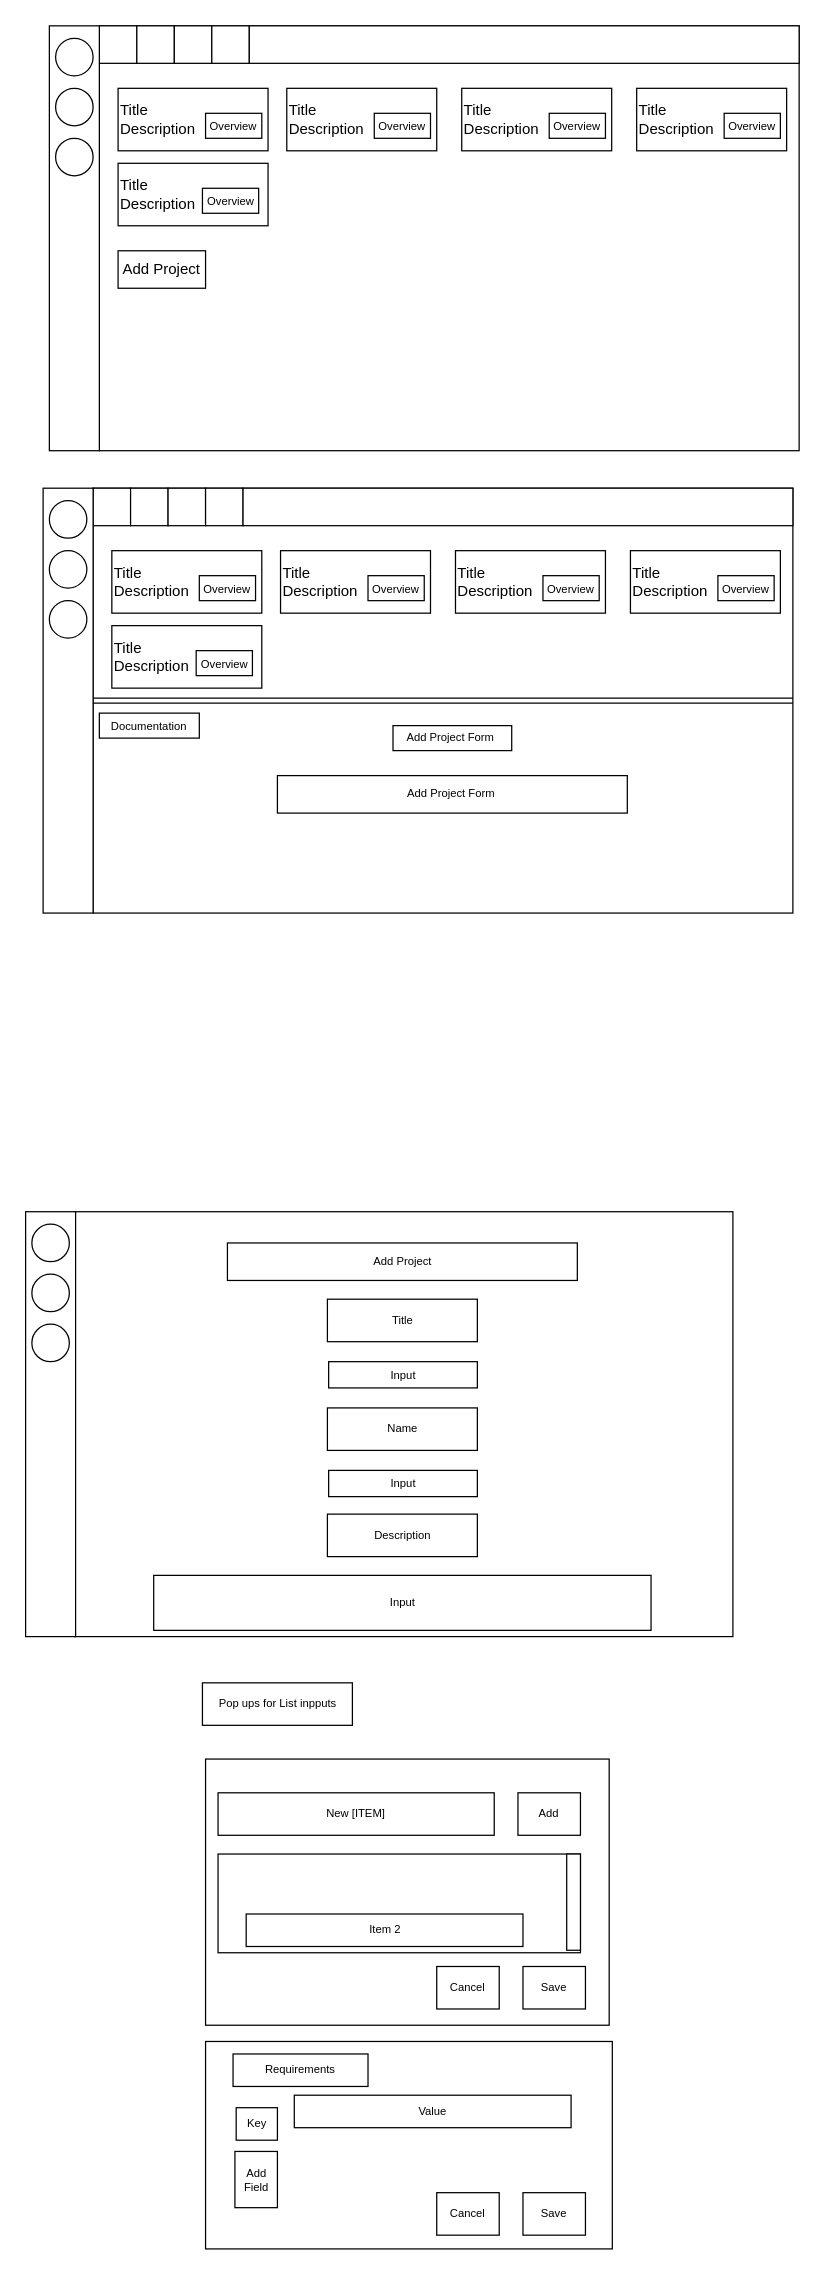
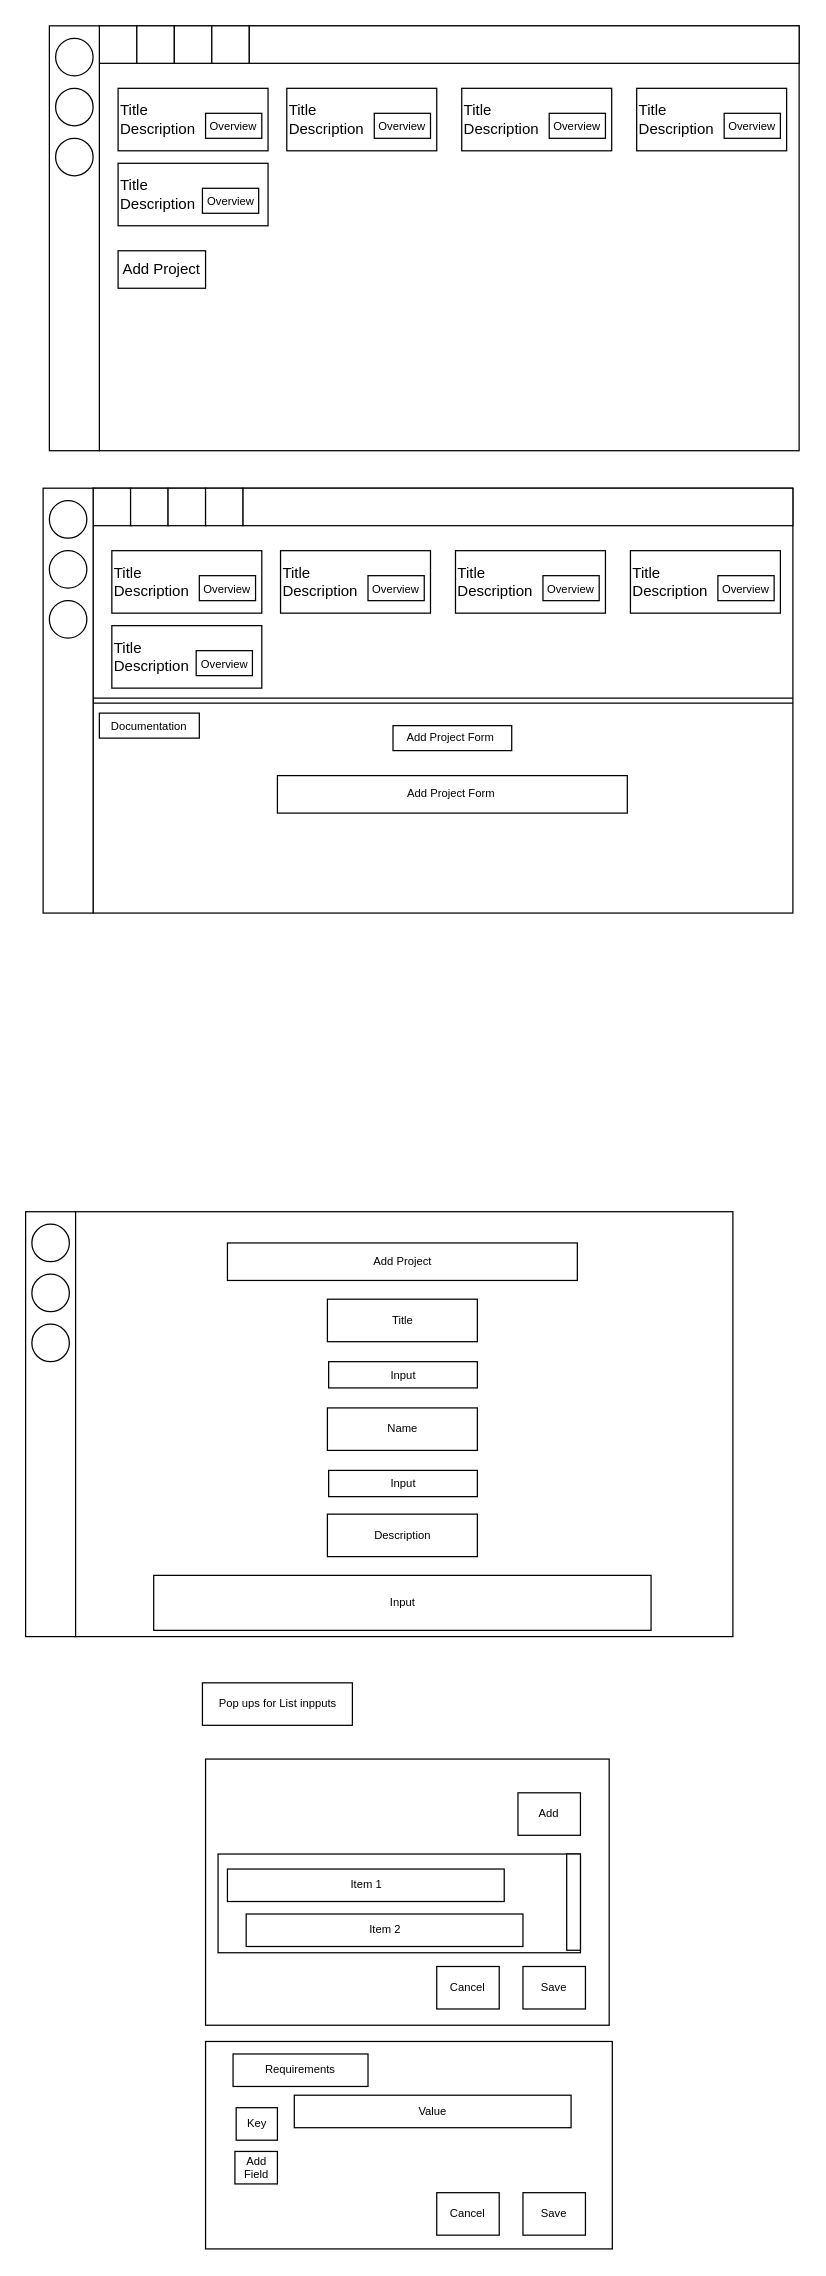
  <mxCell id="0" />
  <mxCell id="1" parent="0" />
  <mxCell id="2" value="" style="whiteSpace=wrap;html=1;" parent="1" vertex="1"><mxGeometry x="79" y="20" width="560" height="340" as="geometry" /></mxCell>
  <mxCell id="3" value="" style="whiteSpace=wrap;html=1;" parent="1" vertex="1"><mxGeometry x="79" y="20" width="30" height="30" as="geometry" /></mxCell>
  <mxCell id="4" value="" style="whiteSpace=wrap;html=1;" parent="1" vertex="1"><mxGeometry x="109" y="20" width="30" height="30" as="geometry" /></mxCell>
  <mxCell id="5" value="" style="whiteSpace=wrap;html=1;" parent="1" vertex="1"><mxGeometry x="139" y="20" width="30" height="30" as="geometry" /></mxCell>
  <mxCell id="6" value="" style="whiteSpace=wrap;html=1;" parent="1" vertex="1"><mxGeometry x="169" y="20" width="30" height="30" as="geometry" /></mxCell>
  <mxCell id="7" value="" style="whiteSpace=wrap;html=1;" parent="1" vertex="1"><mxGeometry x="39" y="20" width="40" height="340" as="geometry" /></mxCell>
  <mxCell id="8" value="" style="ellipse;whiteSpace=wrap;html=1;" parent="1" vertex="1"><mxGeometry x="44" y="110" width="30" height="30" as="geometry" /></mxCell>
  <mxCell id="9" value="" style="ellipse;whiteSpace=wrap;html=1;" parent="1" vertex="1"><mxGeometry x="44" y="70" width="30" height="30" as="geometry" /></mxCell>
  <mxCell id="10" value="" style="ellipse;whiteSpace=wrap;html=1;" parent="1" vertex="1"><mxGeometry x="44" y="30" width="30" height="30" as="geometry" /></mxCell>
  <mxCell id="11" value="" style="whiteSpace=wrap;html=1;" parent="1" vertex="1"><mxGeometry x="199" y="20" width="440" height="30" as="geometry" /></mxCell>
  <mxCell id="12" value="Title&lt;br&gt;Description" style="whiteSpace=wrap;html=1;align=left;" parent="1" vertex="1"><mxGeometry x="94" y="70" width="120" height="50" as="geometry" /></mxCell>
  <mxCell id="13" value="Title&lt;br&gt;&lt;div style=&quot;&quot;&gt;&lt;span style=&quot;background-color: initial;&quot;&gt;Description&lt;/span&gt;&lt;/div&gt;" style="whiteSpace=wrap;html=1;align=left;" parent="1" vertex="1"><mxGeometry x="229" y="70" width="120" height="50" as="geometry" /></mxCell>
  <mxCell id="14" value="Title&lt;br&gt;Description" style="whiteSpace=wrap;html=1;align=left;" parent="1" vertex="1"><mxGeometry x="369" y="70" width="120" height="50" as="geometry" /></mxCell>
  <mxCell id="15" value="Title&lt;br&gt;Description" style="whiteSpace=wrap;html=1;align=left;" parent="1" vertex="1"><mxGeometry x="94" y="130" width="120" height="50" as="geometry" /></mxCell>
  <mxCell id="16" value="Title&lt;br&gt;Description" style="whiteSpace=wrap;html=1;align=left;" parent="1" vertex="1"><mxGeometry x="509" y="70" width="120" height="50" as="geometry" /></mxCell>
  <mxCell id="17" value="Add Project" style="whiteSpace=wrap;html=1;" parent="1" vertex="1"><mxGeometry x="94" y="200" width="70" height="30" as="geometry" /></mxCell>
  <mxCell id="18" value="&lt;font style=&quot;font-size: 9px;&quot;&gt;Overview&lt;/font&gt;" style="whiteSpace=wrap;html=1;" parent="1" vertex="1"><mxGeometry x="164" y="90" width="45" height="20" as="geometry" /></mxCell>
  <mxCell id="19" value="&lt;font style=&quot;font-size: 9px;&quot;&gt;Overview&lt;/font&gt;" style="whiteSpace=wrap;html=1;" parent="1" vertex="1"><mxGeometry x="299" y="90" width="45" height="20" as="geometry" /></mxCell>
  <mxCell id="20" value="&lt;font style=&quot;font-size: 9px;&quot;&gt;Overview&lt;/font&gt;" style="whiteSpace=wrap;html=1;" parent="1" vertex="1"><mxGeometry x="439" y="90" width="45" height="20" as="geometry" /></mxCell>
  <mxCell id="21" value="&lt;font style=&quot;font-size: 9px;&quot;&gt;Overview&lt;/font&gt;" style="whiteSpace=wrap;html=1;" parent="1" vertex="1"><mxGeometry x="579" y="90" width="45" height="20" as="geometry" /></mxCell>
  <mxCell id="22" value="&lt;font style=&quot;font-size: 9px;&quot;&gt;Overview&lt;/font&gt;" style="whiteSpace=wrap;html=1;" parent="1" vertex="1"><mxGeometry x="161.5" y="150" width="45" height="20" as="geometry" /></mxCell>
  <mxCell id="23" value="" style="whiteSpace=wrap;html=1;" parent="1" vertex="1"><mxGeometry x="74" y="390" width="560" height="340" as="geometry" /></mxCell>
  <mxCell id="24" value="" style="whiteSpace=wrap;html=1;" parent="1" vertex="1"><mxGeometry x="74" y="390" width="30" height="30" as="geometry" /></mxCell>
  <mxCell id="25" value="" style="whiteSpace=wrap;html=1;" parent="1" vertex="1"><mxGeometry x="104" y="390" width="30" height="30" as="geometry" /></mxCell>
  <mxCell id="26" value="" style="whiteSpace=wrap;html=1;" parent="1" vertex="1"><mxGeometry x="134" y="390" width="30" height="30" as="geometry" /></mxCell>
  <mxCell id="27" value="" style="whiteSpace=wrap;html=1;" parent="1" vertex="1"><mxGeometry x="164" y="390" width="30" height="30" as="geometry" /></mxCell>
  <mxCell id="28" value="" style="whiteSpace=wrap;html=1;" parent="1" vertex="1"><mxGeometry x="194" y="390" width="440" height="30" as="geometry" /></mxCell>
  <mxCell id="29" value="Title&lt;br&gt;Description" style="whiteSpace=wrap;html=1;align=left;" parent="1" vertex="1"><mxGeometry x="89" y="440" width="120" height="50" as="geometry" /></mxCell>
  <mxCell id="30" value="Title&lt;br&gt;&lt;div style=&quot;&quot;&gt;&lt;span style=&quot;background-color: initial;&quot;&gt;Description&lt;/span&gt;&lt;/div&gt;" style="whiteSpace=wrap;html=1;align=left;" parent="1" vertex="1"><mxGeometry x="224" y="440" width="120" height="50" as="geometry" /></mxCell>
  <mxCell id="31" value="Title&lt;br&gt;Description" style="whiteSpace=wrap;html=1;align=left;" parent="1" vertex="1"><mxGeometry x="364" y="440" width="120" height="50" as="geometry" /></mxCell>
  <mxCell id="32" value="Title&lt;br&gt;Description" style="whiteSpace=wrap;html=1;align=left;" parent="1" vertex="1"><mxGeometry x="89" y="500" width="120" height="50" as="geometry" /></mxCell>
  <mxCell id="33" value="Title&lt;br&gt;Description" style="whiteSpace=wrap;html=1;align=left;" parent="1" vertex="1"><mxGeometry x="504" y="440" width="120" height="50" as="geometry" /></mxCell>
  <mxCell id="34" value="&lt;font style=&quot;font-size: 9px;&quot;&gt;Overview&lt;/font&gt;" style="whiteSpace=wrap;html=1;" parent="1" vertex="1"><mxGeometry x="159" y="460" width="45" height="20" as="geometry" /></mxCell>
  <mxCell id="35" value="&lt;font style=&quot;font-size: 9px;&quot;&gt;Overview&lt;/font&gt;" style="whiteSpace=wrap;html=1;" parent="1" vertex="1"><mxGeometry x="294" y="460" width="45" height="20" as="geometry" /></mxCell>
  <mxCell id="36" value="&lt;font style=&quot;font-size: 9px;&quot;&gt;Overview&lt;/font&gt;" style="whiteSpace=wrap;html=1;" parent="1" vertex="1"><mxGeometry x="434" y="460" width="45" height="20" as="geometry" /></mxCell>
  <mxCell id="37" value="&lt;font style=&quot;font-size: 9px;&quot;&gt;Overview&lt;/font&gt;" style="whiteSpace=wrap;html=1;" parent="1" vertex="1"><mxGeometry x="574" y="460" width="45" height="20" as="geometry" /></mxCell>
  <mxCell id="38" value="&lt;font style=&quot;font-size: 9px;&quot;&gt;Overview&lt;/font&gt;" style="whiteSpace=wrap;html=1;" parent="1" vertex="1"><mxGeometry x="156.5" y="520" width="45" height="20" as="geometry" /></mxCell>
  <mxCell id="39" value="" style="whiteSpace=wrap;html=1;" parent="1" vertex="1"><mxGeometry x="34" y="390" width="40" height="340" as="geometry" /></mxCell>
  <mxCell id="40" value="" style="ellipse;whiteSpace=wrap;html=1;" parent="1" vertex="1"><mxGeometry x="39" y="480" width="30" height="30" as="geometry" /></mxCell>
  <mxCell id="41" value="" style="ellipse;whiteSpace=wrap;html=1;" parent="1" vertex="1"><mxGeometry x="39" y="440" width="30" height="30" as="geometry" /></mxCell>
  <mxCell id="42" value="" style="ellipse;whiteSpace=wrap;html=1;" parent="1" vertex="1"><mxGeometry x="39" y="400" width="30" height="30" as="geometry" /></mxCell>
  <mxCell id="43" style="edgeStyle=none;shape=link;html=1;exitX=0;exitY=0.5;exitDx=0;exitDy=0;entryX=1;entryY=0.5;entryDx=0;entryDy=0;fontSize=9;" parent="1" source="23" target="23" edge="1"><mxGeometry relative="1" as="geometry" /></mxCell>
  <mxCell id="44" value="Add Project Form&amp;nbsp;" style="whiteSpace=wrap;html=1;fontSize=9;" parent="1" vertex="1"><mxGeometry x="314" y="580" width="95" height="20" as="geometry" /></mxCell>
  <mxCell id="45" value="Add Project Form&amp;nbsp;" style="whiteSpace=wrap;html=1;fontSize=9;" parent="1" vertex="1"><mxGeometry x="221.5" y="620" width="280" height="30" as="geometry" /></mxCell>
  <mxCell id="46" value="&lt;font style=&quot;font-size: 9px;&quot;&gt;Documentation&lt;/font&gt;" style="whiteSpace=wrap;html=1;" parent="1" vertex="1"><mxGeometry x="79" y="570" width="80" height="20" as="geometry" /></mxCell>
  <mxCell id="47" value="" style="whiteSpace=wrap;html=1;" parent="1" vertex="1"><mxGeometry x="59" y="969" width="527" height="340" as="geometry" /></mxCell>
  <mxCell id="48" value="" style="whiteSpace=wrap;html=1;" parent="1" vertex="1"><mxGeometry x="20" y="969" width="40" height="340" as="geometry" /></mxCell>
  <mxCell id="49" value="" style="ellipse;whiteSpace=wrap;html=1;" parent="1" vertex="1"><mxGeometry x="25" y="1059" width="30" height="30" as="geometry" /></mxCell>
  <mxCell id="50" value="" style="ellipse;whiteSpace=wrap;html=1;" parent="1" vertex="1"><mxGeometry x="25" y="1019" width="30" height="30" as="geometry" /></mxCell>
  <mxCell id="51" value="" style="ellipse;whiteSpace=wrap;html=1;" parent="1" vertex="1"><mxGeometry x="25" y="979" width="30" height="30" as="geometry" /></mxCell>
  <mxCell id="52" value="Add Project" style="whiteSpace=wrap;html=1;fontSize=9;" parent="1" vertex="1"><mxGeometry x="181.5" y="994" width="280" height="30" as="geometry" /></mxCell>
  <mxCell id="53" value="Input" style="whiteSpace=wrap;html=1;fontSize=9;" parent="1" vertex="1"><mxGeometry x="262.5" y="1089" width="119" height="21" as="geometry" /></mxCell>
  <mxCell id="54" value="Title" style="whiteSpace=wrap;html=1;fontSize=9;" parent="1" vertex="1"><mxGeometry x="261.5" y="1039" width="120" height="34" as="geometry" /></mxCell>
  <mxCell id="55" value="Input" style="whiteSpace=wrap;html=1;fontSize=9;" parent="1" vertex="1"><mxGeometry x="122.5" y="1260" width="398" height="44" as="geometry" /></mxCell>
  <mxCell id="56" value="Input" style="whiteSpace=wrap;html=1;fontSize=9;" parent="1" vertex="1"><mxGeometry x="262.5" y="1176" width="119" height="21" as="geometry" /></mxCell>
  <mxCell id="57" value="Name" style="whiteSpace=wrap;html=1;fontSize=9;" parent="1" vertex="1"><mxGeometry x="261.5" y="1126" width="120" height="34" as="geometry" /></mxCell>
  <mxCell id="58" value="Description" style="whiteSpace=wrap;html=1;fontSize=9;" parent="1" vertex="1"><mxGeometry x="261.5" y="1211" width="120" height="34" as="geometry" /></mxCell>
  <mxCell id="59" value="" style="whiteSpace=wrap;html=1;fontSize=9;" parent="1" vertex="1"><mxGeometry x="164" y="1407" width="323" height="213" as="geometry" /></mxCell>
  <mxCell id="60" value="Pop ups for List inpputs" style="whiteSpace=wrap;html=1;fontSize=9;" parent="1" vertex="1"><mxGeometry x="161.5" y="1346" width="120" height="34" as="geometry" /></mxCell>
- <mxCell id="61" value="New [ITEM]" style="whiteSpace=wrap;html=1;fontSize=9;" parent="1" vertex="1"><mxGeometry x="174" y="1434" width="221" height="34" as="geometry" /></mxCell>
  <mxCell id="62" value="" style="whiteSpace=wrap;html=1;fontSize=9;" parent="1" vertex="1"><mxGeometry x="174" y="1483" width="290" height="79" as="geometry" /></mxCell>
  <mxCell id="63" value="Add" style="whiteSpace=wrap;html=1;fontSize=9;" parent="1" vertex="1"><mxGeometry x="414" y="1434" width="50" height="34" as="geometry" /></mxCell>
+ <mxCell id="64" value="Item 1" style="whiteSpace=wrap;html=1;fontSize=9;" parent="1" vertex="1"><mxGeometry x="181.5" y="1495" width="221.5" height="26" as="geometry" /></mxCell>
  <mxCell id="65" value="Item 2" style="whiteSpace=wrap;html=1;fontSize=9;" parent="1" vertex="1"><mxGeometry x="196.5" y="1531" width="221.5" height="26" as="geometry" /></mxCell>
  <mxCell id="66" value="" style="whiteSpace=wrap;html=1;fontSize=9;" parent="1" vertex="1"><mxGeometry x="453" y="1483" width="11" height="77" as="geometry" /></mxCell>
  <mxCell id="67" value="" style="whiteSpace=wrap;html=1;fontSize=9;" parent="1" vertex="1"><mxGeometry x="164" y="1633" width="325.5" height="166" as="geometry" /></mxCell>
  <mxCell id="68" value="Value" style="whiteSpace=wrap;html=1;fontSize=9;" parent="1" vertex="1"><mxGeometry x="235" y="1676" width="221.5" height="26" as="geometry" /></mxCell>
  <mxCell id="69" value="Key" style="whiteSpace=wrap;html=1;fontSize=9;" parent="1" vertex="1"><mxGeometry x="188.5" y="1686" width="33" height="26" as="geometry" /></mxCell>
- <mxCell id="70" value="Add Field" style="whiteSpace=wrap;html=1;fontSize=9;" parent="1" vertex="1"><mxGeometry x="187.5" y="1721" width="34" height="45" as="geometry" /></mxCell>
+ <mxCell id="70" value="Add Field" style="whiteSpace=wrap;html=1;fontSize=9;" parent="1" vertex="1"><mxGeometry x="187.5" y="1721" width="34" height="26" as="geometry" /></mxCell>
  <mxCell id="71" value="Requirements" style="whiteSpace=wrap;html=1;fontSize=9;" parent="1" vertex="1"><mxGeometry x="186" y="1643" width="108" height="26" as="geometry" /></mxCell>
  <mxCell id="72" value="Cancel" style="whiteSpace=wrap;html=1;fontSize=9;" parent="1" vertex="1"><mxGeometry x="349" y="1573" width="50" height="34" as="geometry" /></mxCell>
  <mxCell id="73" value="Save" style="whiteSpace=wrap;html=1;fontSize=9;" parent="1" vertex="1"><mxGeometry x="418" y="1573" width="50" height="34" as="geometry" /></mxCell>
  <mxCell id="74" value="Cancel" style="whiteSpace=wrap;html=1;fontSize=9;" parent="1" vertex="1"><mxGeometry x="349" y="1754" width="50" height="34" as="geometry" /></mxCell>
  <mxCell id="75" value="Save" style="whiteSpace=wrap;html=1;fontSize=9;" parent="1" vertex="1"><mxGeometry x="418" y="1754" width="50" height="34" as="geometry" /></mxCell>
